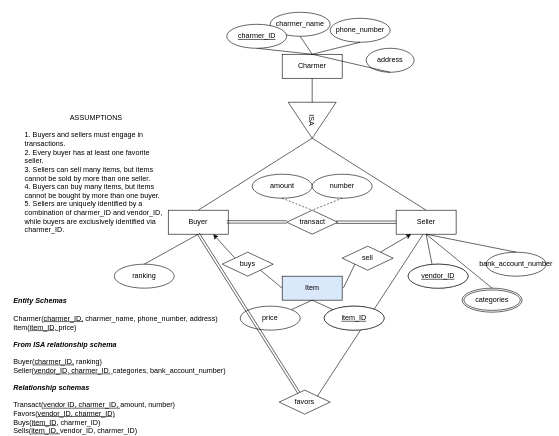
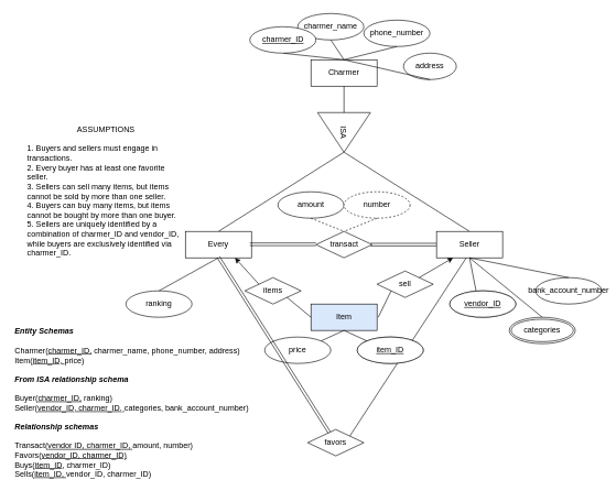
  <mxCell id="0" />
  <mxCell id="1" parent="0" />
  <mxCell id="2" value="Charmer" style="whiteSpace=wrap;html=1;align=center;" vertex="1" parent="1"><mxGeometry x="470" y="90" width="100" height="40" as="geometry" /></mxCell>
  <mxCell id="3" value="ISA" style="triangle;whiteSpace=wrap;html=1;rotation=90;" vertex="1" parent="1"><mxGeometry x="490" y="160" width="60" height="80" as="geometry" /></mxCell>
  <mxCell id="4" value="" style="endArrow=none;html=1;entryX=0.5;entryY=1;entryDx=0;entryDy=0;exitX=0;exitY=0.5;exitDx=0;exitDy=0;" edge="1" parent="1" source="3" target="2"><mxGeometry width="50" height="50" relative="1" as="geometry"><mxPoint x="920" y="370" as="sourcePoint" /><mxPoint x="970" y="320" as="targetPoint" /></mxGeometry></mxCell>
  <mxCell id="5" value="" style="endArrow=none;html=1;entryX=1;entryY=0.5;entryDx=0;entryDy=0;exitX=0.5;exitY=0;exitDx=0;exitDy=0;" edge="1" parent="1" source="8" target="3"><mxGeometry width="50" height="50" relative="1" as="geometry"><mxPoint x="640" y="310" as="sourcePoint" /><mxPoint x="970" y="320" as="targetPoint" /></mxGeometry></mxCell>
  <mxCell id="6" value="" style="endArrow=none;html=1;entryX=1;entryY=0.5;entryDx=0;entryDy=0;exitX=0.5;exitY=0;exitDx=0;exitDy=0;" edge="1" parent="1" source="7" target="3"><mxGeometry width="50" height="50" relative="1" as="geometry"><mxPoint x="420" y="310" as="sourcePoint" /><mxPoint x="970" y="320" as="targetPoint" /></mxGeometry></mxCell>
- <mxCell id="7" value="Buyer" style="whiteSpace=wrap;html=1;align=center;" vertex="1" parent="1"><mxGeometry x="280" y="350" width="100" height="40" as="geometry" /></mxCell>
+ <mxCell id="7" value="Every" style="whiteSpace=wrap;html=1;align=center;" vertex="1" parent="1"><mxGeometry x="280" y="350" width="100" height="40" as="geometry" /></mxCell>
  <mxCell id="8" value="Seller" style="whiteSpace=wrap;html=1;align=center;" vertex="1" parent="1"><mxGeometry x="660" y="350" width="100" height="40" as="geometry" /></mxCell>
  <mxCell id="9" value="charmer_name" style="ellipse;whiteSpace=wrap;html=1;align=center;" vertex="1" parent="1"><mxGeometry x="450" y="20" width="100" height="40" as="geometry" /></mxCell>
  <mxCell id="10" value="phone_number" style="ellipse;whiteSpace=wrap;html=1;align=center;" vertex="1" parent="1"><mxGeometry x="550" y="30" width="100" height="40" as="geometry" /></mxCell>
  <mxCell id="11" value="address" style="ellipse;whiteSpace=wrap;html=1;align=center;" vertex="1" parent="1"><mxGeometry x="610" y="80" width="80" height="40" as="geometry" /></mxCell>
  <mxCell id="12" value="vendor_ID" style="ellipse;whiteSpace=wrap;html=1;align=center;" vertex="1" parent="1"><mxGeometry x="680" y="440" width="100" height="40" as="geometry" /></mxCell>
  <mxCell id="13" value="categories" style="ellipse;shape=doubleEllipse;margin=3;whiteSpace=wrap;html=1;align=center;" vertex="1" parent="1"><mxGeometry x="770" y="480" width="100" height="40" as="geometry" /></mxCell>
  <mxCell id="14" value="bank_account_number" style="ellipse;whiteSpace=wrap;html=1;align=center;" vertex="1" parent="1"><mxGeometry x="810" y="420" width="100" height="40" as="geometry" /></mxCell>
  <mxCell id="15" value="ranking" style="ellipse;whiteSpace=wrap;html=1;align=center;" vertex="1" parent="1"><mxGeometry x="190" y="440" width="100" height="40" as="geometry" /></mxCell>
  <mxCell id="16" value="" style="endArrow=none;html=1;entryX=0.5;entryY=1;entryDx=0;entryDy=0;exitX=0.5;exitY=0;exitDx=0;exitDy=0;" edge="1" parent="1" source="2" target="45"><mxGeometry width="50" height="50" relative="1" as="geometry"><mxPoint x="680" y="270" as="sourcePoint" /><mxPoint x="420" y="30" as="targetPoint" /></mxGeometry></mxCell>
  <mxCell id="17" value="" style="endArrow=none;html=1;entryX=0.5;entryY=1;entryDx=0;entryDy=0;exitX=0.5;exitY=0;exitDx=0;exitDy=0;" edge="1" parent="1" target="9"><mxGeometry width="50" height="50" relative="1" as="geometry"><mxPoint x="520" y="90" as="sourcePoint" /><mxPoint x="420" y="30" as="targetPoint" /></mxGeometry></mxCell>
  <mxCell id="18" value="" style="endArrow=none;html=1;entryX=0.5;entryY=1;entryDx=0;entryDy=0;exitX=0.5;exitY=0;exitDx=0;exitDy=0;" edge="1" parent="1" target="10"><mxGeometry width="50" height="50" relative="1" as="geometry"><mxPoint x="520" y="90" as="sourcePoint" /><mxPoint x="470" y="-10" as="targetPoint" /></mxGeometry></mxCell>
  <mxCell id="19" value="" style="endArrow=none;html=1;entryX=0.5;entryY=1;entryDx=0;entryDy=0;exitX=0.5;exitY=0;exitDx=0;exitDy=0;" edge="1" parent="1" target="11"><mxGeometry width="50" height="50" relative="1" as="geometry"><mxPoint x="520" y="90" as="sourcePoint" /><mxPoint x="580" y="-10" as="targetPoint" /></mxGeometry></mxCell>
  <mxCell id="20" value="" style="endArrow=none;html=1;entryX=0.5;entryY=0;entryDx=0;entryDy=0;exitX=0.5;exitY=1;exitDx=0;exitDy=0;" edge="1" parent="1" source="7" target="15"><mxGeometry width="50" height="50" relative="1" as="geometry"><mxPoint x="680" y="270" as="sourcePoint" /><mxPoint x="730" y="220" as="targetPoint" /></mxGeometry></mxCell>
  <mxCell id="21" value="favors" style="shape=rhombus;perimeter=rhombusPerimeter;whiteSpace=wrap;html=1;align=center;" vertex="1" parent="1"><mxGeometry x="465" y="650" width="85" height="40" as="geometry" /></mxCell>
  <mxCell id="22" value="" style="endArrow=none;html=1;entryX=0.4;entryY=0.025;entryDx=0;entryDy=0;exitX=0.5;exitY=1;exitDx=0;exitDy=0;entryPerimeter=0;" edge="1" parent="1" source="8" target="12"><mxGeometry width="50" height="50" relative="1" as="geometry"><mxPoint x="330" y="390" as="sourcePoint" /><mxPoint x="240" y="440" as="targetPoint" /></mxGeometry></mxCell>
  <mxCell id="23" value="" style="endArrow=none;html=1;entryX=0.5;entryY=0;entryDx=0;entryDy=0;exitX=0.5;exitY=1;exitDx=0;exitDy=0;" edge="1" parent="1" target="13"><mxGeometry width="50" height="50" relative="1" as="geometry"><mxPoint x="710" y="390" as="sourcePoint" /><mxPoint x="630" y="441" as="targetPoint" /></mxGeometry></mxCell>
  <mxCell id="24" value="" style="endArrow=none;html=1;entryX=0.5;entryY=0;entryDx=0;entryDy=0;exitX=0.5;exitY=1;exitDx=0;exitDy=0;" edge="1" parent="1" target="14"><mxGeometry width="50" height="50" relative="1" as="geometry"><mxPoint x="710" y="390" as="sourcePoint" /><mxPoint x="720" y="490" as="targetPoint" /></mxGeometry></mxCell>
  <mxCell id="25" value="amount" style="ellipse;whiteSpace=wrap;html=1;align=center;" vertex="1" parent="1"><mxGeometry x="420" y="290" width="100" height="40" as="geometry" /></mxCell>
- <mxCell id="26" value="number" style="ellipse;whiteSpace=wrap;html=1;align=center;" vertex="1" parent="1"><mxGeometry x="520" y="290" width="100" height="40" as="geometry" /></mxCell>
+ <mxCell id="26" value="number" style="ellipse;whiteSpace=wrap;html=1;align=center;dashed=1;" vertex="1" parent="1"><mxGeometry x="520" y="290" width="100" height="40" as="geometry" /></mxCell>
  <mxCell id="27" value="transact" style="shape=rhombus;perimeter=rhombusPerimeter;whiteSpace=wrap;html=1;align=center;" vertex="1" parent="1"><mxGeometry x="477.5" y="350" width="85" height="40" as="geometry" /></mxCell>
  <mxCell id="28" value="" style="endArrow=none;dashed=1;html=1;entryX=0.5;entryY=0;entryDx=0;entryDy=0;exitX=0.5;exitY=1;exitDx=0;exitDy=0;" edge="1" parent="1" source="26" target="27"><mxGeometry width="50" height="50" relative="1" as="geometry"><mxPoint x="680" y="270" as="sourcePoint" /><mxPoint x="730" y="220" as="targetPoint" /></mxGeometry></mxCell>
  <mxCell id="29" value="" style="endArrow=none;dashed=1;html=1;entryX=0.5;entryY=0;entryDx=0;entryDy=0;exitX=0.5;exitY=1;exitDx=0;exitDy=0;" edge="1" parent="1" source="25"><mxGeometry width="50" height="50" relative="1" as="geometry"><mxPoint x="570" y="330" as="sourcePoint" /><mxPoint x="520" y="350" as="targetPoint" /></mxGeometry></mxCell>
  <mxCell id="30" value="Item" style="whiteSpace=wrap;html=1;align=center;fillColor=#dae8fc;" vertex="1" parent="1"><mxGeometry x="470" y="460" width="100" height="40" as="geometry" /></mxCell>
  <mxCell id="31" value="item_ID" style="ellipse;whiteSpace=wrap;html=1;align=center;" vertex="1" parent="1"><mxGeometry x="540" y="510" width="100" height="40" as="geometry" /></mxCell>
  <mxCell id="32" value="price" style="ellipse;whiteSpace=wrap;html=1;align=center;" vertex="1" parent="1"><mxGeometry x="400" y="510" width="100" height="40" as="geometry" /></mxCell>
- <mxCell id="33" value="buys" style="shape=rhombus;perimeter=rhombusPerimeter;whiteSpace=wrap;html=1;align=center;" vertex="1" parent="1"><mxGeometry x="370" y="420" width="85" height="40" as="geometry" /></mxCell>
+ <mxCell id="33" value="items" style="shape=rhombus;perimeter=rhombusPerimeter;whiteSpace=wrap;html=1;align=center;" vertex="1" parent="1"><mxGeometry x="370" y="420" width="85" height="40" as="geometry" /></mxCell>
  <mxCell id="34" value="sell" style="shape=rhombus;perimeter=rhombusPerimeter;whiteSpace=wrap;html=1;align=center;" vertex="1" parent="1"><mxGeometry x="570" y="410" width="85" height="40" as="geometry" /></mxCell>
  <mxCell id="35" value="" style="endArrow=none;html=1;entryX=0.5;entryY=1;entryDx=0;entryDy=0;exitX=1;exitY=0;exitDx=0;exitDy=0;" edge="1" parent="1" source="32" target="30"><mxGeometry width="50" height="50" relative="1" as="geometry"><mxPoint x="680" y="360" as="sourcePoint" /><mxPoint x="730" y="310" as="targetPoint" /></mxGeometry></mxCell>
  <mxCell id="36" value="" style="endArrow=none;html=1;entryX=0.5;entryY=1;entryDx=0;entryDy=0;exitX=0;exitY=0;exitDx=0;exitDy=0;" edge="1" parent="1" source="31"><mxGeometry width="50" height="50" relative="1" as="geometry"><mxPoint x="485.355" y="515.858" as="sourcePoint" /><mxPoint x="520" y="500" as="targetPoint" /></mxGeometry></mxCell>
  <mxCell id="37" value="" style="shape=link;html=1;" edge="1" parent="1"><mxGeometry width="100" relative="1" as="geometry"><mxPoint x="377.5" y="369.5" as="sourcePoint" /><mxPoint x="477.5" y="369.5" as="targetPoint" /></mxGeometry></mxCell>
  <mxCell id="38" value="" style="endArrow=classic;html=1;entryX=0.75;entryY=1;entryDx=0;entryDy=0;exitX=0;exitY=0;exitDx=0;exitDy=0;" edge="1" parent="1" source="33" target="7"><mxGeometry width="50" height="50" relative="1" as="geometry"><mxPoint x="680" y="360" as="sourcePoint" /><mxPoint x="730" y="310" as="targetPoint" /></mxGeometry></mxCell>
  <mxCell id="39" value="" style="shape=link;html=1;exitX=0;exitY=0.5;exitDx=0;exitDy=0;" edge="1" parent="1" source="8"><mxGeometry width="100" relative="1" as="geometry"><mxPoint x="377.5" y="369.5" as="sourcePoint" /><mxPoint x="560" y="370" as="targetPoint" /></mxGeometry></mxCell>
  <mxCell id="40" value="" style="endArrow=none;html=1;entryX=0;entryY=0.5;entryDx=0;entryDy=0;exitX=1;exitY=1;exitDx=0;exitDy=0;" edge="1" parent="1" source="33" target="30"><mxGeometry width="50" height="50" relative="1" as="geometry"><mxPoint x="680" y="360" as="sourcePoint" /><mxPoint x="730" y="310" as="targetPoint" /></mxGeometry></mxCell>
  <mxCell id="41" value="" style="endArrow=classic;html=1;entryX=0.25;entryY=1;entryDx=0;entryDy=0;exitX=1;exitY=0;exitDx=0;exitDy=0;" edge="1" parent="1" source="34" target="8"><mxGeometry width="50" height="50" relative="1" as="geometry"><mxPoint x="391.25" y="430" as="sourcePoint" /><mxPoint x="355" y="390" as="targetPoint" /></mxGeometry></mxCell>
  <mxCell id="42" value="" style="endArrow=none;html=1;entryX=0;entryY=1;entryDx=0;entryDy=0;exitX=1;exitY=1;exitDx=0;exitDy=0;" edge="1" parent="1" target="34"><mxGeometry width="50" height="50" relative="1" as="geometry"><mxPoint x="571.88" y="480" as="sourcePoint" /><mxPoint x="608.13" y="510" as="targetPoint" /></mxGeometry></mxCell>
  <mxCell id="43" value="" style="endArrow=none;html=1;exitX=1;exitY=0;exitDx=0;exitDy=0;" edge="1" parent="1" source="21"><mxGeometry width="50" height="50" relative="1" as="geometry"><mxPoint x="655" y="440" as="sourcePoint" /><mxPoint x="705" y="390" as="targetPoint" /></mxGeometry></mxCell>
  <mxCell id="44" value="" style="shape=link;html=1;" edge="1" parent="1" target="21"><mxGeometry width="100" relative="1" as="geometry"><mxPoint x="330" y="389" as="sourcePoint" /><mxPoint x="430" y="389" as="targetPoint" /></mxGeometry></mxCell>
  <mxCell id="45" value="charmer_ID" style="ellipse;whiteSpace=wrap;html=1;align=center;fontStyle=4;" vertex="1" parent="1"><mxGeometry x="377.5" width="100" height="40" as="geometry" y="40" /></mxCell>
  <mxCell id="46" value="vendor_ID" style="ellipse;whiteSpace=wrap;html=1;align=center;fontStyle=4;" vertex="1" parent="1"><mxGeometry x="680" y="440" width="100" height="40" as="geometry" /></mxCell>
  <mxCell id="47" value="item_ID" style="ellipse;whiteSpace=wrap;html=1;align=center;fontStyle=4;" vertex="1" parent="1"><mxGeometry x="540" y="510" width="100" height="40" as="geometry" /></mxCell>
  <mxCell id="48" value="&lt;div&gt;&lt;br&gt;&lt;/div&gt;&lt;div&gt;&lt;br&gt;&lt;/div&gt;&lt;div&gt;ASSUMPTIONS&lt;/div&gt;&lt;div&gt;&lt;br&gt;&lt;/div&gt;&lt;div align=&quot;left&quot;&gt;1. Buyers and sellers must engage in transactions.&lt;/div&gt;&lt;div align=&quot;left&quot;&gt;2. Every buyer has at least one favorite seller.&lt;/div&gt;&lt;div align=&quot;left&quot;&gt;3. Sellers can sell many items, but items cannot be sold by more than one seller.&lt;/div&gt;&lt;div align=&quot;left&quot;&gt;4. Buyers can buy many items, but items cannot be bought by more than one buyer.&lt;/div&gt;&lt;div align=&quot;left&quot;&gt;5. Sellers are uniquely identified by a combination of charmer_ID and vendor_ID, while buyers are exclusively identified via charmer_ID.&lt;br&gt;&lt;/div&gt;" style="text;html=1;strokeColor=none;fillColor=none;align=center;verticalAlign=middle;whiteSpace=wrap;rounded=0;" vertex="1" parent="1"><mxGeometry x="40" y="190" width="240" height="170" as="geometry" /></mxCell>
  <mxCell id="49" value="&lt;div&gt;&lt;i&gt;&lt;b&gt;Entity Schemas&lt;/b&gt;&lt;/i&gt;&lt;/div&gt;&lt;div&gt;&lt;br&gt;&lt;/div&gt;&lt;div&gt;Charmer(&lt;u&gt;charmer_ID,&lt;/u&gt; charmer_name, phone_number, address)&lt;/div&gt;&lt;div&gt;Item(&lt;u&gt;item_ID, &lt;/u&gt;price)&lt;br&gt;&lt;/div&gt;&lt;div&gt;&lt;br&gt;&lt;/div&gt;&lt;div&gt;&lt;i&gt;&lt;b&gt;From ISA relationship schema&lt;/b&gt;&lt;/i&gt;&lt;/div&gt;&lt;div&gt;&lt;br&gt;&lt;/div&gt;&lt;div&gt;Buyer(&lt;u&gt;charmer_ID,&lt;/u&gt; ranking)&lt;/div&gt;&lt;div&gt;Seller(&lt;u&gt;vendor_ID, charmer_ID, &lt;/u&gt;categories, bank_account_number)&lt;br&gt;&lt;/div&gt;&lt;div&gt;&lt;br&gt;&lt;/div&gt;&lt;div&gt;&lt;i&gt;&lt;b&gt;Relationship schemas&lt;/b&gt;&lt;/i&gt;&lt;/div&gt;&lt;div&gt;&lt;i&gt;&lt;b&gt;&lt;br&gt;&lt;/b&gt;&lt;/i&gt;&lt;/div&gt;&lt;div&gt;Transact(&lt;u&gt;vendor ID, charmer_ID, &lt;/u&gt;amount, number)&lt;/div&gt;&lt;div&gt;Favors(&lt;u&gt;vendor_ID, charmer_ID)&lt;/u&gt;&lt;/div&gt;&lt;div&gt;Buys(&lt;u&gt;item_ID&lt;/u&gt;, charmer_ID)&lt;/div&gt;&lt;div&gt;Sells(&lt;u&gt;item_ID, &lt;/u&gt;vendor_ID, charmer_ID)&lt;br&gt;&lt;/div&gt;" style="text;html=1;strokeColor=none;fillColor=none;align=left;verticalAlign=middle;whiteSpace=wrap;rounded=0;" vertex="1" parent="1"><mxGeometry x="20" y="540" width="430" height="140" as="geometry" /></mxCell>
